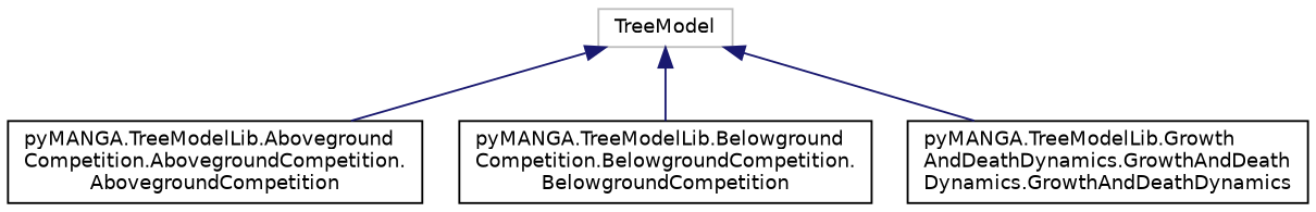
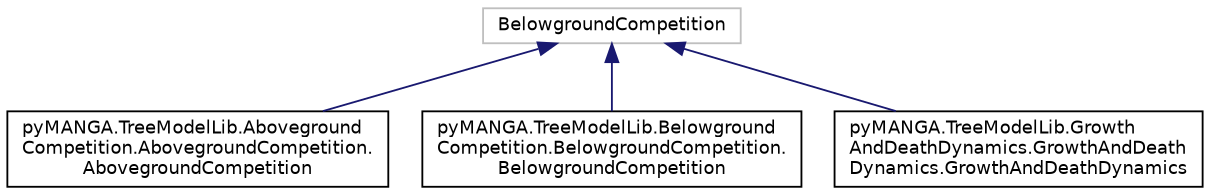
  digraph {
    rankdir=TB
    node [color=black fillcolor=white fontname=Helvetica fontsize=10 shape=record style=filled]
    edge [color=midnightblue dir=back fontname=Helvetica fontsize=10 labelfontname=Helvetica labelfontsize=10 style=solid]
-   n1 [color=grey75 height=0.2 label=TreeModel width=0.4]
+   n1 [color=grey75 height=0.2 label=BelowgroundCompetition width=0.4]
    n2 [height=0.2 label="pyMANGA.TreeModelLib.Aboveground\lCompetition.AbovegroundCompetition.\lAbovegroundCompetition" width=0.4]
    n3 [height=0.2 label="pyMANGA.TreeModelLib.Belowground\lCompetition.BelowgroundCompetition.\lBelowgroundCompetition" width=0.4]
    n4 [height=0.2 label="pyMANGA.TreeModelLib.Growth\lAndDeathDynamics.GrowthAndDeath\lDynamics.GrowthAndDeathDynamics" width=0.4]
    n1 -> n2
    n1 -> n3
    n1 -> n4
  }
